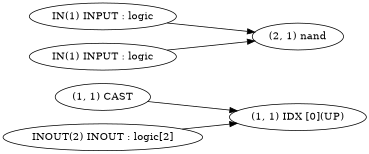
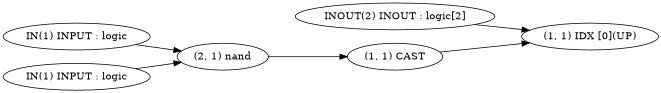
  digraph {
    rankdir=LR
    n1 [label="(1, 1) CAST"]
    n2 [label="(1, 1) IDX [0](UP)"]
    n3 [label="INOUT(2) INOUT : logic[2]"]
    n4 [label="IN(1) INPUT : logic"]
    n5 [label="(2, 1) nand"]
    n6 [label="IN(1) INPUT : logic"]
    n1 -> n2
    n3 -> n2
    n4 -> n5
+   n5 -> n1
    n6 -> n5
  }
